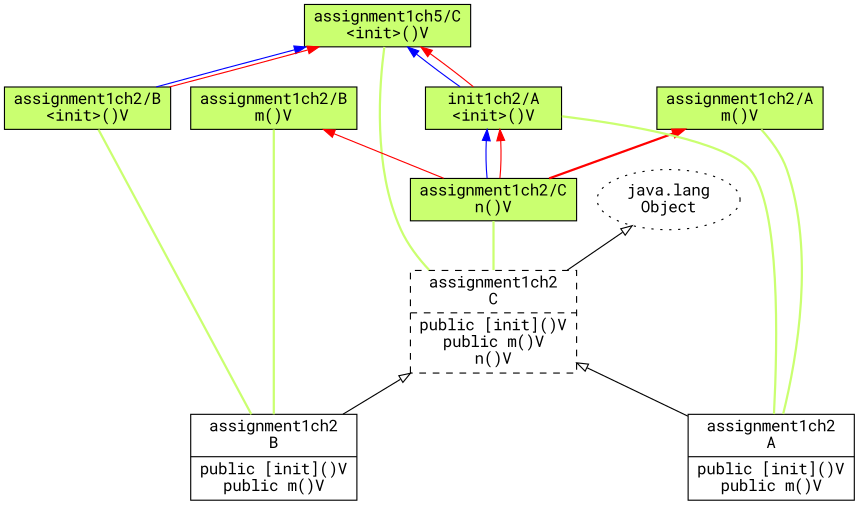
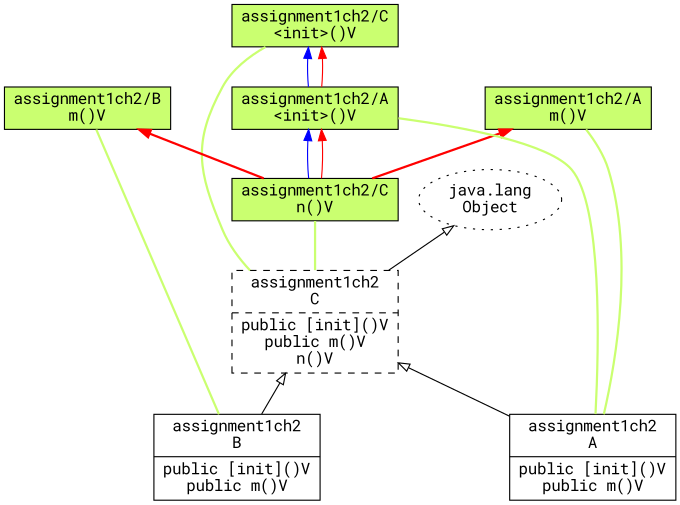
  digraph {
    fontname="Roboto Mono"
    rankdir=BT
    node [fontname="Roboto Mono" shape=rectangle style="filled," fillcolor=darkolivegreen1]
    edge [fontname="Roboto Mono" color=darkolivegreen1]
    n1 [height=1.0694 label="{assignment1ch2\nB|public [init]()V\npublic m()V\n}" shape=record style=solid width=1.4722 fillcolor=""]
    n2 [height=1.2778 label="{assignment1ch2\nC|public [init]()V\npublic m()V\nn()V\n}" shape=record style=dashed width=1.4722 fillcolor=""]
-   n3 [height=0.52778 label="assignment1ch2/B\n<init>()V" width=1.6667]
    n4 [height=0.52778 label="assignment1ch2/B\nm()V" width=1.6667]
    n5 [height=0.75 label="java.lang\nObject" shape=ellipse style=dotted width=1.3056 fillcolor=""]
-   n6 [height=0.52778 label="assignment1ch5/C\n<init>()V" width=1.6667]
+   n6 [height=0.52778 label="assignment1ch2/C\n<init>()V" width=1.6667]
    n7 [height=0.52778 label="assignment1ch2/C\nn()V" width=1.6667]
-   n8 [height=0.52778 label="init1ch2/A\n<init>()V" width=1.6944]
+   n8 [height=0.52778 label="assignment1ch2/A\n<init>()V" width=1.6944]
    n9 [height=0.52778 label="assignment1ch2/A\nm()V" width=1.6944]
    n10 [height=1.0694 label="{assignment1ch2\nA|public [init]()V\npublic m()V\n}" shape=record style=solid width=1.4722 fillcolor=""]
    n1 -> n2 [arrowhead=empty style=solid color=""]
-   n1 -> n3 [arrowhead=none style=bold]
    n1 -> n4 [arrowhead=none style=bold]
    n2 -> n5 [arrowhead=empty style=solid color=""]
    n2 -> n6 [arrowhead=none style=bold]
    n2 -> n7 [arrowhead=none style=bold]
-   n3 -> n6 [color=blue]
-   n3 -> n6 [color=red]
-   n7 -> n4 [color=red]
+   n7 -> n4 [color=red style=bold]
    n7 -> n8 [color=blue]
    n7 -> n8 [color=red]
    n7 -> n9 [color=red style=bold]
    n8 -> n6 [color=blue]
    n8 -> n6 [color=red]
    n10 -> n2 [arrowhead=empty style=solid color=""]
    n10 -> n8 [arrowhead=none style=bold]
    n10 -> n9 [arrowhead=none style=bold]
  }
